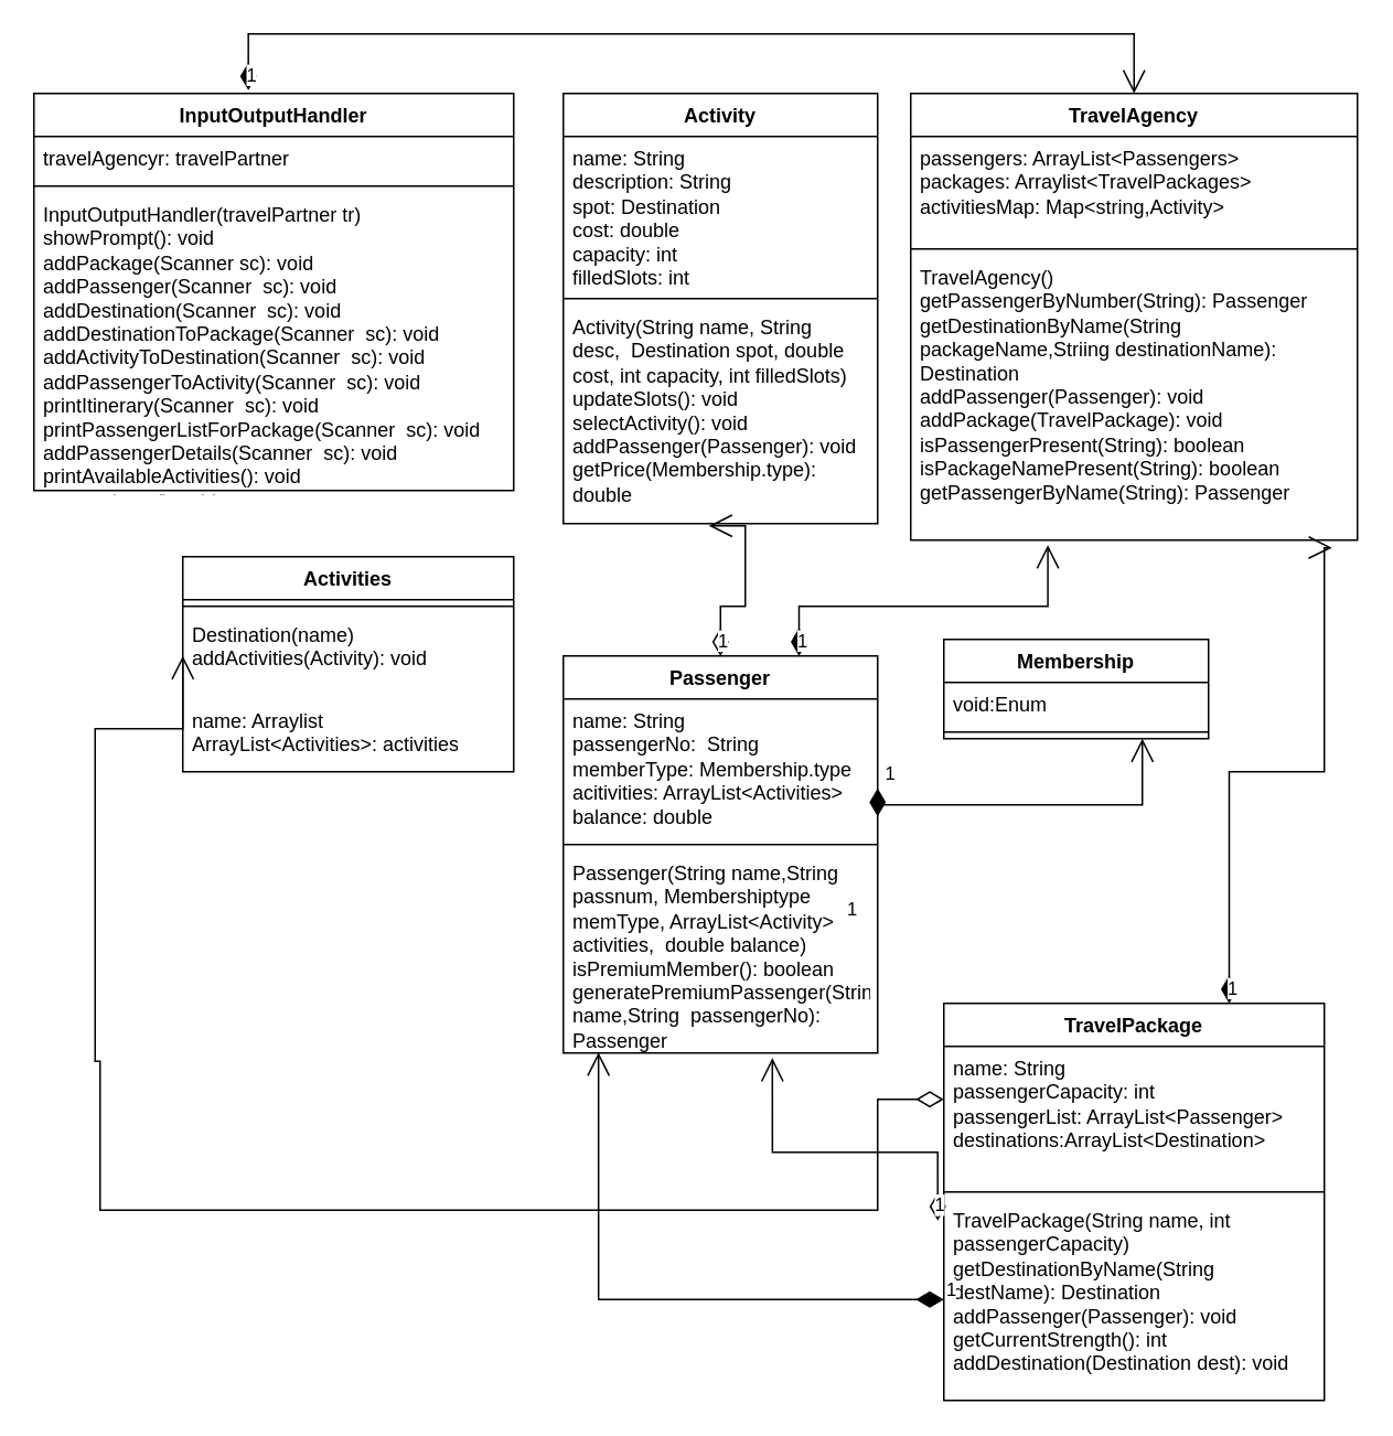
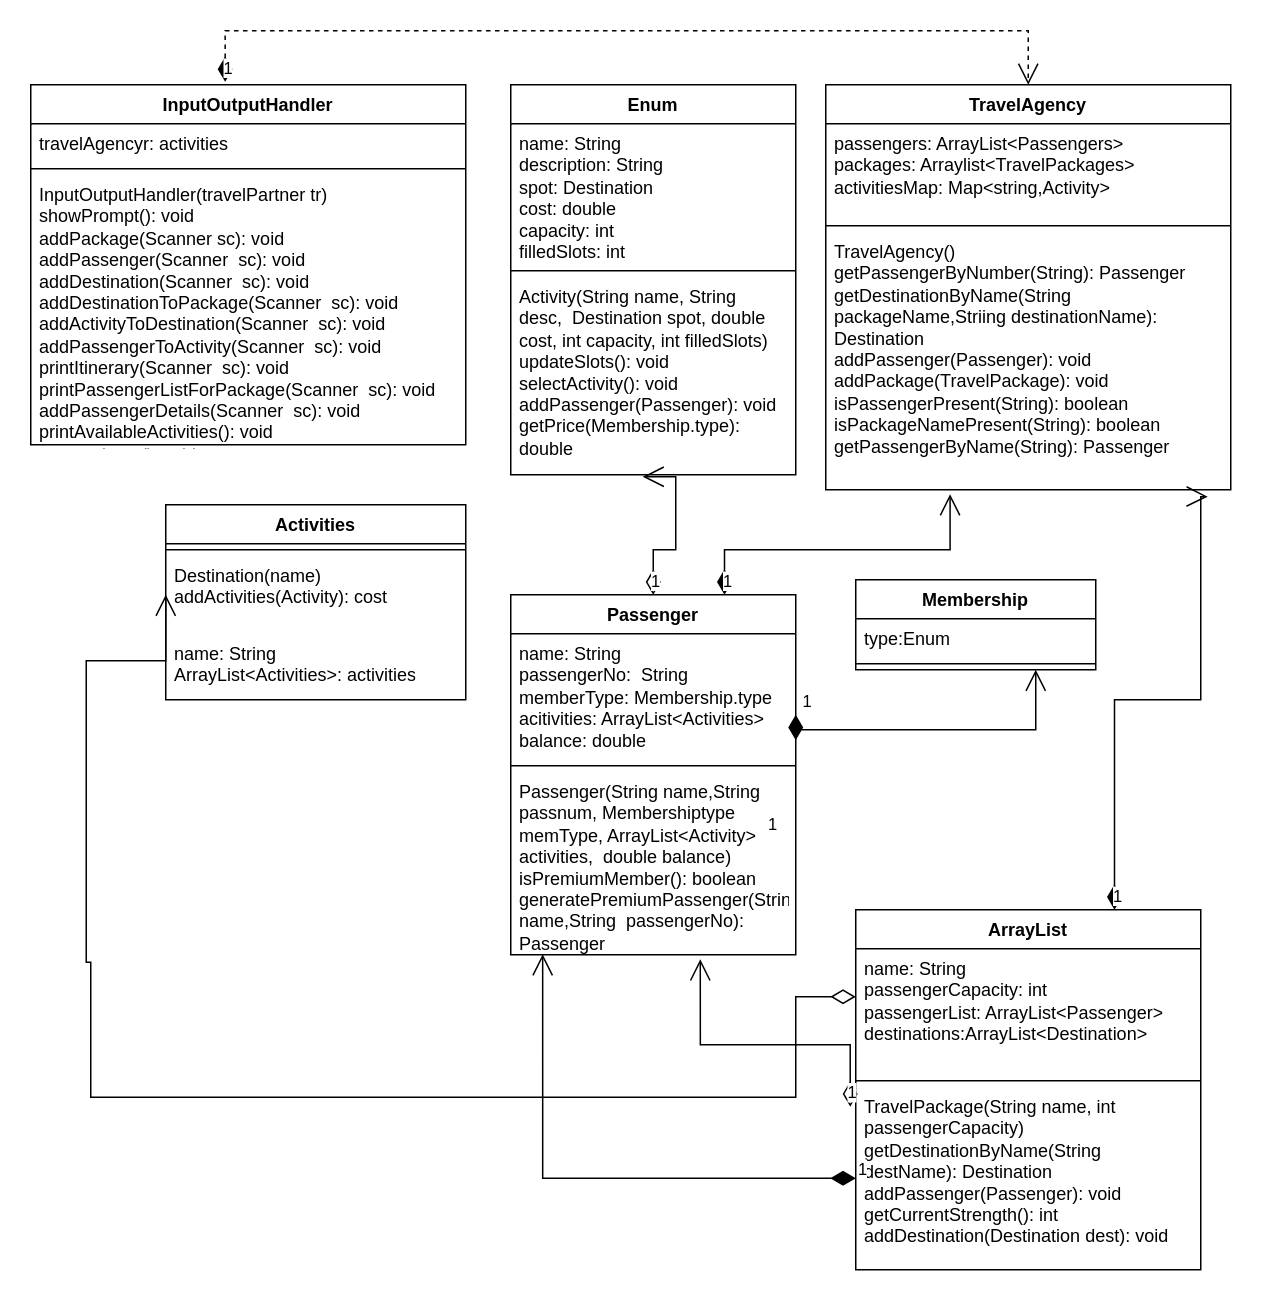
  <mxCell id="0" />
  <mxCell id="1" parent="0" />
  <mxCell id="2" value="InputOutputHandler" style="swimlane;fontStyle=1;align=center;verticalAlign=top;childLayout=stackLayout;horizontal=1;startSize=26;horizontalStack=0;resizeParent=1;resizeParentMax=0;resizeLast=0;collapsible=1;marginBottom=0;whiteSpace=wrap;html=1;" vertex="1" parent="1"><mxGeometry x="20" y="56" width="290" height="240" as="geometry" /></mxCell>
- <mxCell id="3" value="travelAgencyr: travelPartner" style="text;strokeColor=none;fillColor=none;align=left;verticalAlign=top;spacingLeft=4;spacingRight=4;overflow=hidden;rotatable=0;points=[[0,0.5],[1,0.5]];portConstraint=eastwest;whiteSpace=wrap;html=1;" vertex="1" parent="2"><mxGeometry y="26" width="290" height="26" as="geometry" /></mxCell>
+ <mxCell id="3" value="travelAgencyr: activities" style="text;strokeColor=none;fillColor=none;align=left;verticalAlign=top;spacingLeft=4;spacingRight=4;overflow=hidden;rotatable=0;points=[[0,0.5],[1,0.5]];portConstraint=eastwest;whiteSpace=wrap;html=1;" vertex="1" parent="2"><mxGeometry y="26" width="290" height="26" as="geometry" /></mxCell>
  <mxCell id="4" value="" style="line;strokeWidth=1;fillColor=none;align=left;verticalAlign=middle;spacingTop=-1;spacingLeft=3;spacingRight=3;rotatable=0;labelPosition=right;points=[];portConstraint=eastwest;strokeColor=inherit;" vertex="1" parent="2"><mxGeometry y="52" width="290" height="8" as="geometry" /></mxCell>
  <mxCell id="5" value="InputOutputHandler(travelPartner tr)&lt;br&gt;showPrompt(): void&lt;br&gt;addPackage(Scanner sc): void&lt;br&gt;addPassenger(Scanner&amp;nbsp; sc): void&lt;br&gt;addDestination(Scanner&amp;nbsp; sc): void&lt;br&gt;addDestinationToPackage(Scanner&amp;nbsp; sc): void&lt;br&gt;addActivityToDestination(Scanner&amp;nbsp; sc): void&lt;br&gt;addPassengerToActivity(Scanner&amp;nbsp; sc): void&lt;br&gt;printItinerary(Scanner&amp;nbsp; sc): void&lt;br&gt;printPassengerListForPackage(Scanner&amp;nbsp; sc): void&lt;br&gt;addPassengerDetails(Scanner&amp;nbsp; sc): void&lt;br&gt;printAvailableActivities(): void&lt;br&gt;processinput(): void" style="text;strokeColor=none;fillColor=none;align=left;verticalAlign=top;spacingLeft=4;spacingRight=4;overflow=hidden;rotatable=0;points=[[0,0.5],[1,0.5]];portConstraint=eastwest;whiteSpace=wrap;html=1;" vertex="1" parent="2"><mxGeometry y="60" width="290" height="180" as="geometry" /></mxCell>
- <mxCell id="6" value="Activity" style="swimlane;fontStyle=1;align=center;verticalAlign=top;childLayout=stackLayout;horizontal=1;startSize=26;horizontalStack=0;resizeParent=1;resizeParentMax=0;resizeLast=0;collapsible=1;marginBottom=0;whiteSpace=wrap;html=1;" vertex="1" parent="1"><mxGeometry x="340" y="56" width="190" height="260" as="geometry" /></mxCell>
+ <mxCell id="6" value="Enum" style="swimlane;fontStyle=1;align=center;verticalAlign=top;childLayout=stackLayout;horizontal=1;startSize=26;horizontalStack=0;resizeParent=1;resizeParentMax=0;resizeLast=0;collapsible=1;marginBottom=0;whiteSpace=wrap;html=1;" vertex="1" parent="1"><mxGeometry x="340" y="56" width="190" height="260" as="geometry" /></mxCell>
  <mxCell id="7" value="name: String&lt;br&gt;description: String&lt;br&gt;spot: Destination&lt;br&gt;cost: double&lt;br&gt;capacity: int&lt;br&gt;filledSlots: int" style="text;strokeColor=none;fillColor=none;align=left;verticalAlign=top;spacingLeft=4;spacingRight=4;overflow=hidden;rotatable=0;points=[[0,0.5],[1,0.5]];portConstraint=eastwest;whiteSpace=wrap;html=1;" vertex="1" parent="6"><mxGeometry y="26" width="190" height="94" as="geometry" /></mxCell>
  <mxCell id="8" value="" style="line;strokeWidth=1;fillColor=none;align=left;verticalAlign=middle;spacingTop=-1;spacingLeft=3;spacingRight=3;rotatable=0;labelPosition=right;points=[];portConstraint=eastwest;strokeColor=inherit;" vertex="1" parent="6"><mxGeometry y="120" width="190" height="8" as="geometry" /></mxCell>
  <mxCell id="9" value="Activity(String name, String desc,&amp;nbsp; Destination spot, double cost, int capacity, int filledSlots)&lt;br&gt;updateSlots(): void&lt;br&gt;selectActivity(): void&lt;br&gt;addPassenger(Passenger): void&lt;br&gt;getPrice(Membership.type): double&lt;br&gt;" style="text;strokeColor=none;fillColor=none;align=left;verticalAlign=top;spacingLeft=4;spacingRight=4;overflow=hidden;rotatable=0;points=[[0,0.5],[1,0.5]];portConstraint=eastwest;whiteSpace=wrap;html=1;" vertex="1" parent="6"><mxGeometry y="128" width="190" height="132" as="geometry" /></mxCell>
  <mxCell id="10" value="TravelAgency" style="swimlane;fontStyle=1;align=center;verticalAlign=top;childLayout=stackLayout;horizontal=1;startSize=26;horizontalStack=0;resizeParent=1;resizeParentMax=0;resizeLast=0;collapsible=1;marginBottom=0;whiteSpace=wrap;html=1;" vertex="1" parent="1"><mxGeometry x="550" y="56" width="270" height="270" as="geometry" /></mxCell>
  <mxCell id="11" value="passengers: ArrayList&amp;lt;Passengers&amp;gt;&lt;br&gt;packages: Arraylist&amp;lt;TravelPackages&amp;gt;&lt;br&gt;activitiesMap: Map&amp;lt;string,Activity&amp;gt;&lt;br&gt;" style="text;strokeColor=none;fillColor=none;align=left;verticalAlign=top;spacingLeft=4;spacingRight=4;overflow=hidden;rotatable=0;points=[[0,0.5],[1,0.5]];portConstraint=eastwest;whiteSpace=wrap;html=1;" vertex="1" parent="10"><mxGeometry y="26" width="270" height="64" as="geometry" /></mxCell>
  <mxCell id="12" value="" style="line;strokeWidth=1;fillColor=none;align=left;verticalAlign=middle;spacingTop=-1;spacingLeft=3;spacingRight=3;rotatable=0;labelPosition=right;points=[];portConstraint=eastwest;strokeColor=inherit;" vertex="1" parent="10"><mxGeometry y="90" width="270" height="8" as="geometry" /></mxCell>
  <mxCell id="13" value="TravelAgency()&lt;br&gt;getPassengerByNumber(String): Passenger&lt;br&gt;getDestinationByName(String packageName,Striing destinationName): Destination&lt;br&gt;addPassenger(Passenger): void&lt;br&gt;addPackage(TravelPackage): void&lt;br&gt;isPassengerPresent(String): boolean&lt;br&gt;isPackageNamePresent(String): boolean&lt;br&gt;getPassengerByName(String): Passenger" style="text;strokeColor=none;fillColor=none;align=left;verticalAlign=top;spacingLeft=4;spacingRight=4;overflow=hidden;rotatable=0;points=[[0,0.5],[1,0.5]];portConstraint=eastwest;whiteSpace=wrap;html=1;" vertex="1" parent="10"><mxGeometry y="98" width="270" height="172" as="geometry" /></mxCell>
  <mxCell id="14" value="Activities" style="swimlane;fontStyle=1;align=center;verticalAlign=top;childLayout=stackLayout;horizontal=1;startSize=26;horizontalStack=0;resizeParent=1;resizeParentMax=0;resizeLast=0;collapsible=1;marginBottom=0;whiteSpace=wrap;html=1;" vertex="1" parent="1"><mxGeometry x="110" y="336" width="200" height="130" as="geometry" /></mxCell>
  <mxCell id="15" value="" style="line;strokeWidth=1;fillColor=none;align=left;verticalAlign=middle;spacingTop=-1;spacingLeft=3;spacingRight=3;rotatable=0;labelPosition=right;points=[];portConstraint=eastwest;strokeColor=inherit;" vertex="1" parent="14"><mxGeometry y="26" width="200" height="8" as="geometry" /></mxCell>
- <mxCell id="16" value="Destination(name)&lt;br&gt;addActivities(Activity): void&lt;br&gt;" style="text;strokeColor=none;fillColor=none;align=left;verticalAlign=top;spacingLeft=4;spacingRight=4;overflow=hidden;rotatable=0;points=[[0,0.5],[1,0.5]];portConstraint=eastwest;whiteSpace=wrap;html=1;" vertex="1" parent="14"><mxGeometry y="34" width="200" height="52" as="geometry" /></mxCell>
- <mxCell id="17" value="name: Arraylist&lt;br&gt;ArrayList&amp;lt;Activities&amp;gt;: activities&lt;br&gt;" style="text;strokeColor=none;fillColor=none;align=left;verticalAlign=top;spacingLeft=4;spacingRight=4;overflow=hidden;rotatable=0;points=[[0,0.5],[1,0.5]];portConstraint=eastwest;whiteSpace=wrap;html=1;" vertex="1" parent="14"><mxGeometry y="86" width="200" height="44" as="geometry" /></mxCell>
+ <mxCell id="16" value="Destination(name)&lt;br&gt;addActivities(Activity): cost&lt;br&gt;" style="text;strokeColor=none;fillColor=none;align=left;verticalAlign=top;spacingLeft=4;spacingRight=4;overflow=hidden;rotatable=0;points=[[0,0.5],[1,0.5]];portConstraint=eastwest;whiteSpace=wrap;html=1;" vertex="1" parent="14"><mxGeometry y="34" width="200" height="52" as="geometry" /></mxCell>
+ <mxCell id="17" value="name: String&lt;br&gt;ArrayList&amp;lt;Activities&amp;gt;: activities&lt;br&gt;" style="text;strokeColor=none;fillColor=none;align=left;verticalAlign=top;spacingLeft=4;spacingRight=4;overflow=hidden;rotatable=0;points=[[0,0.5],[1,0.5]];portConstraint=eastwest;whiteSpace=wrap;html=1;" vertex="1" parent="14"><mxGeometry y="86" width="200" height="44" as="geometry" /></mxCell>
  <mxCell id="18" value="Passenger" style="swimlane;fontStyle=1;align=center;verticalAlign=top;childLayout=stackLayout;horizontal=1;startSize=26;horizontalStack=0;resizeParent=1;resizeParentMax=0;resizeLast=0;collapsible=1;marginBottom=0;whiteSpace=wrap;html=1;" vertex="1" parent="1"><mxGeometry x="340" y="396" width="190" height="240" as="geometry" /></mxCell>
  <mxCell id="19" value="name: String&lt;br&gt;passengerNo:&amp;nbsp; String&lt;br&gt;memberType: Membership.type&lt;br&gt;acitivities: ArrayList&amp;lt;Activities&amp;gt;&lt;br&gt;balance: double" style="text;strokeColor=none;fillColor=none;align=left;verticalAlign=top;spacingLeft=4;spacingRight=4;overflow=hidden;rotatable=0;points=[[0,0.5],[1,0.5]];portConstraint=eastwest;whiteSpace=wrap;html=1;" vertex="1" parent="18"><mxGeometry y="26" width="190" height="84" as="geometry" /></mxCell>
  <mxCell id="20" value="" style="line;strokeWidth=1;fillColor=none;align=left;verticalAlign=middle;spacingTop=-1;spacingLeft=3;spacingRight=3;rotatable=0;labelPosition=right;points=[];portConstraint=eastwest;strokeColor=inherit;" vertex="1" parent="18"><mxGeometry y="110" width="190" height="8" as="geometry" /></mxCell>
  <mxCell id="21" value="Passenger(String name,String passnum, Membershiptype memType, ArrayList&amp;lt;Activity&amp;gt; activities,&amp;nbsp; double balance)&lt;br&gt;isPremiumMember(): boolean&lt;br&gt;generatePremiumPassenger(String name,String&amp;nbsp; passengerNo): Passenger&lt;br&gt;" style="text;strokeColor=none;fillColor=none;align=left;verticalAlign=top;spacingLeft=4;spacingRight=4;overflow=hidden;rotatable=0;points=[[0,0.5],[1,0.5]];portConstraint=eastwest;whiteSpace=wrap;html=1;" vertex="1" parent="18"><mxGeometry y="118" width="190" height="122" as="geometry" /></mxCell>
  <mxCell id="22" value="Membership" style="swimlane;fontStyle=1;align=center;verticalAlign=top;childLayout=stackLayout;horizontal=1;startSize=26;horizontalStack=0;resizeParent=1;resizeParentMax=0;resizeLast=0;collapsible=1;marginBottom=0;whiteSpace=wrap;html=1;" vertex="1" parent="1"><mxGeometry x="570" y="386" width="160" height="60" as="geometry" /></mxCell>
- <mxCell id="23" value="void:Enum" style="text;strokeColor=none;fillColor=none;align=left;verticalAlign=top;spacingLeft=4;spacingRight=4;overflow=hidden;rotatable=0;points=[[0,0.5],[1,0.5]];portConstraint=eastwest;whiteSpace=wrap;html=1;" vertex="1" parent="22"><mxGeometry y="26" width="160" height="26" as="geometry" /></mxCell>
+ <mxCell id="23" value="type:Enum" style="text;strokeColor=none;fillColor=none;align=left;verticalAlign=top;spacingLeft=4;spacingRight=4;overflow=hidden;rotatable=0;points=[[0,0.5],[1,0.5]];portConstraint=eastwest;whiteSpace=wrap;html=1;" vertex="1" parent="22"><mxGeometry y="26" width="160" height="26" as="geometry" /></mxCell>
  <mxCell id="24" value="" style="line;strokeWidth=1;fillColor=none;align=left;verticalAlign=middle;spacingTop=-1;spacingLeft=3;spacingRight=3;rotatable=0;labelPosition=right;points=[];portConstraint=eastwest;strokeColor=inherit;" vertex="1" parent="22"><mxGeometry y="52" width="160" height="8" as="geometry" /></mxCell>
- <mxCell id="25" value="TravelPackage" style="swimlane;fontStyle=1;align=center;verticalAlign=top;childLayout=stackLayout;horizontal=1;startSize=26;horizontalStack=0;resizeParent=1;resizeParentMax=0;resizeLast=0;collapsible=1;marginBottom=0;whiteSpace=wrap;html=1;" vertex="1" parent="1"><mxGeometry x="570" y="606" width="230" height="240" as="geometry" /></mxCell>
+ <mxCell id="25" value="ArrayList" style="swimlane;fontStyle=1;align=center;verticalAlign=top;childLayout=stackLayout;horizontal=1;startSize=26;horizontalStack=0;resizeParent=1;resizeParentMax=0;resizeLast=0;collapsible=1;marginBottom=0;whiteSpace=wrap;html=1;" vertex="1" parent="1"><mxGeometry x="570" y="606" width="230" height="240" as="geometry" /></mxCell>
  <mxCell id="26" value="name: String&lt;br&gt;passengerCapacity: int&lt;br&gt;passengerList: ArrayList&amp;lt;Passenger&amp;gt;&lt;br&gt;destinations:ArrayList&amp;lt;Destination&amp;gt;" style="text;strokeColor=none;fillColor=none;align=left;verticalAlign=top;spacingLeft=4;spacingRight=4;overflow=hidden;rotatable=0;points=[[0,0.5],[1,0.5]];portConstraint=eastwest;whiteSpace=wrap;html=1;" vertex="1" parent="25"><mxGeometry y="26" width="230" height="84" as="geometry" /></mxCell>
  <mxCell id="27" value="" style="line;strokeWidth=1;fillColor=none;align=left;verticalAlign=middle;spacingTop=-1;spacingLeft=3;spacingRight=3;rotatable=0;labelPosition=right;points=[];portConstraint=eastwest;strokeColor=inherit;" vertex="1" parent="25"><mxGeometry y="110" width="230" height="8" as="geometry" /></mxCell>
  <mxCell id="28" value="TravelPackage(String name, int passengerCapacity)&lt;br&gt;getDestinationByName(String destName): Destination&lt;br&gt;addPassenger(Passenger): void&lt;br&gt;getCurrentStrength(): int&lt;br&gt;addDestination(Destination dest): void" style="text;strokeColor=none;fillColor=none;align=left;verticalAlign=top;spacingLeft=4;spacingRight=4;overflow=hidden;rotatable=0;points=[[0,0.5],[1,0.5]];portConstraint=eastwest;whiteSpace=wrap;html=1;" vertex="1" parent="25"><mxGeometry y="118" width="230" height="122" as="geometry" /></mxCell>
  <mxCell id="29" value="1" style="endArrow=open;html=1;endSize=12;startArrow=diamondThin;startSize=14;startFill=1;edgeStyle=orthogonalEdgeStyle;align=left;verticalAlign=bottom;rounded=0;entryX=0.75;entryY=1;entryDx=0;entryDy=0;entryPerimeter=0;" edge="1" parent="1" target="24"><mxGeometry x="-1" y="3" relative="1" as="geometry"><mxPoint x="530" y="476" as="sourcePoint" /><mxPoint x="690" y="476" as="targetPoint" /><Array as="points"><mxPoint x="530" y="486" /><mxPoint x="690" y="486" /></Array></mxGeometry></mxCell>
  <mxCell id="30" value="1" style="endArrow=open;html=1;endSize=12;startArrow=diamondThin;startSize=14;startFill=0;edgeStyle=orthogonalEdgeStyle;align=left;verticalAlign=bottom;rounded=0;entryX=0.665;entryY=1.025;entryDx=0;entryDy=0;entryPerimeter=0;exitX=-0.016;exitY=0.109;exitDx=0;exitDy=0;exitPerimeter=0;" edge="1" parent="1" source="28" target="21"><mxGeometry x="-1" y="3" relative="1" as="geometry"><mxPoint x="300" y="696" as="sourcePoint" /><mxPoint x="460" y="696" as="targetPoint" /><Array as="points"><mxPoint x="566" y="696" /><mxPoint x="466" y="696" /></Array></mxGeometry></mxCell>
  <mxCell id="31" value="1" style="endArrow=open;html=1;endSize=12;startArrow=diamondThin;startSize=14;startFill=0;edgeStyle=orthogonalEdgeStyle;align=left;verticalAlign=bottom;rounded=0;entryX=0;entryY=0.5;entryDx=0;entryDy=0;exitX=0;exitY=0.5;exitDx=0;exitDy=0;" edge="1" parent="1" target="16"><mxGeometry x="-1" y="-63" relative="1" as="geometry"><mxPoint x="570" y="664" as="sourcePoint" /><mxPoint x="56.6" y="546" as="targetPoint" /><Array as="points"><mxPoint x="530" y="664" /><mxPoint x="530" y="731" /><mxPoint x="60" y="731" /><mxPoint x="60" y="641" /><mxPoint x="57" y="641" /><mxPoint x="57" y="440" /></Array><mxPoint x="-60" y="-43" as="offset" /></mxGeometry></mxCell>
  <mxCell id="32" value="1" style="endArrow=open;html=1;endSize=12;startArrow=diamondThin;startSize=14;startFill=0;edgeStyle=orthogonalEdgeStyle;align=left;verticalAlign=bottom;rounded=0;exitX=0.5;exitY=0;exitDx=0;exitDy=0;entryX=0.463;entryY=1.01;entryDx=0;entryDy=0;entryPerimeter=0;" edge="1" parent="1" source="18" target="9"><mxGeometry x="-1" y="3" relative="1" as="geometry"><mxPoint x="370" y="356" as="sourcePoint" /><mxPoint x="530" y="356" as="targetPoint" /><Array as="points"><mxPoint x="435" y="366" /><mxPoint x="450" y="366" /><mxPoint x="450" y="317" /></Array></mxGeometry></mxCell>
  <mxCell id="33" value="1" style="endArrow=open;html=1;endSize=12;startArrow=diamondThin;startSize=14;startFill=1;edgeStyle=orthogonalEdgeStyle;align=left;verticalAlign=bottom;rounded=0;entryX=0.112;entryY=0.997;entryDx=0;entryDy=0;entryPerimeter=0;" edge="1" parent="1" source="28" target="21"><mxGeometry x="-1" y="3" relative="1" as="geometry"><mxPoint x="50" y="656" as="sourcePoint" /><mxPoint x="370" y="486" as="targetPoint" /></mxGeometry></mxCell>
  <mxCell id="34" value="1" style="endArrow=open;html=1;endSize=12;startArrow=diamondThin;startSize=14;startFill=1;edgeStyle=orthogonalEdgeStyle;align=left;verticalAlign=bottom;rounded=0;exitX=0.75;exitY=0;exitDx=0;exitDy=0;entryX=0.307;entryY=1.017;entryDx=0;entryDy=0;entryPerimeter=0;" edge="1" parent="1" source="18" target="13"><mxGeometry x="-1" y="3" relative="1" as="geometry"><mxPoint x="480" y="366" as="sourcePoint" /><mxPoint x="640" y="366" as="targetPoint" /><Array as="points"><mxPoint x="483" y="366" /><mxPoint x="633" y="366" /></Array></mxGeometry></mxCell>
  <mxCell id="35" value="1" style="endArrow=open;html=1;endSize=12;startArrow=diamondThin;startSize=14;startFill=1;edgeStyle=orthogonalEdgeStyle;align=left;verticalAlign=bottom;rounded=0;entryX=0.943;entryY=1.027;entryDx=0;entryDy=0;entryPerimeter=0;exitX=0.75;exitY=0;exitDx=0;exitDy=0;" edge="1" parent="1" source="25" target="13"><mxGeometry x="-1" y="3" relative="1" as="geometry"><mxPoint x="300" y="746" as="sourcePoint" /><mxPoint x="760" y="566" as="targetPoint" /><Array as="points"><mxPoint x="743" y="466" /><mxPoint x="800" y="466" /><mxPoint x="800" y="331" /></Array></mxGeometry></mxCell>
- <mxCell id="36" value="1" style="endArrow=open;html=1;endSize=12;startArrow=diamondThin;startSize=14;startFill=1;edgeStyle=orthogonalEdgeStyle;align=left;verticalAlign=bottom;rounded=0;exitX=0.447;exitY=-0.008;exitDx=0;exitDy=0;exitPerimeter=0;entryX=0.5;entryY=0;entryDx=0;entryDy=0;" edge="1" parent="1" source="2" target="10"><mxGeometry x="-1" y="3" relative="1" as="geometry"><mxPoint x="253" y="20" as="sourcePoint" /><mxPoint x="413" y="20" as="targetPoint" /><Array as="points"><mxPoint x="150" y="20" /><mxPoint x="685" y="20" /></Array></mxGeometry></mxCell>
+ <mxCell id="36" value="1" style="endArrow=open;html=1;endSize=12;startArrow=diamondThin;startSize=14;startFill=1;edgeStyle=orthogonalEdgeStyle;align=left;verticalAlign=bottom;rounded=0;exitX=0.447;exitY=-0.008;exitDx=0;exitDy=0;exitPerimeter=0;entryX=0.5;entryY=0;entryDx=0;entryDy=0;dashed=1;" edge="1" parent="1" source="2" target="10"><mxGeometry x="-1" y="3" relative="1" as="geometry"><mxPoint x="253" y="20" as="sourcePoint" /><mxPoint x="413" y="20" as="targetPoint" /><Array as="points"><mxPoint x="150" y="20" /><mxPoint x="685" y="20" /></Array></mxGeometry></mxCell>
